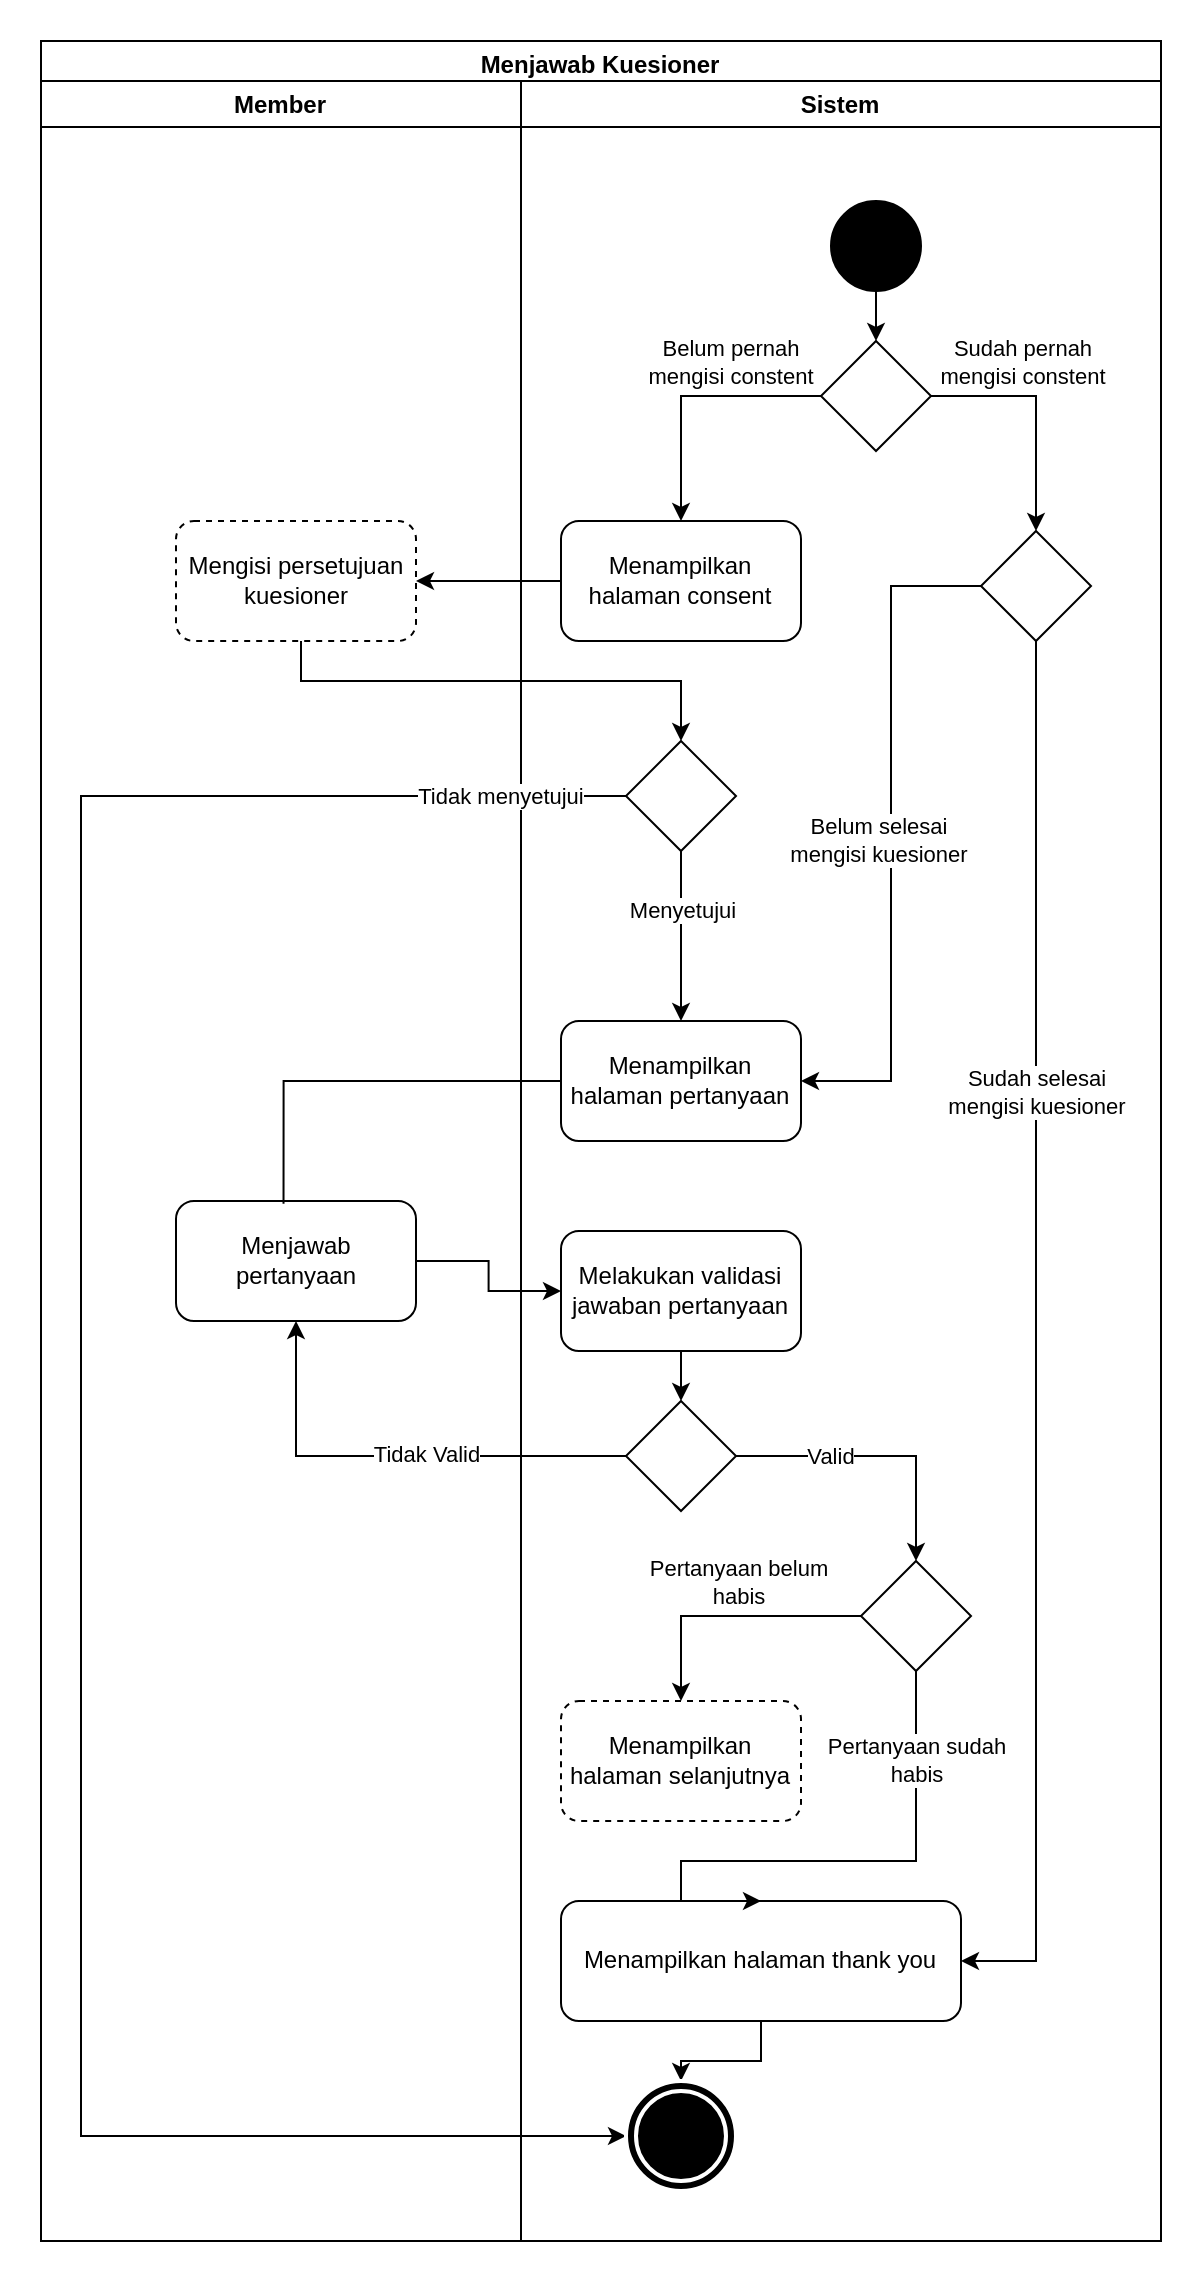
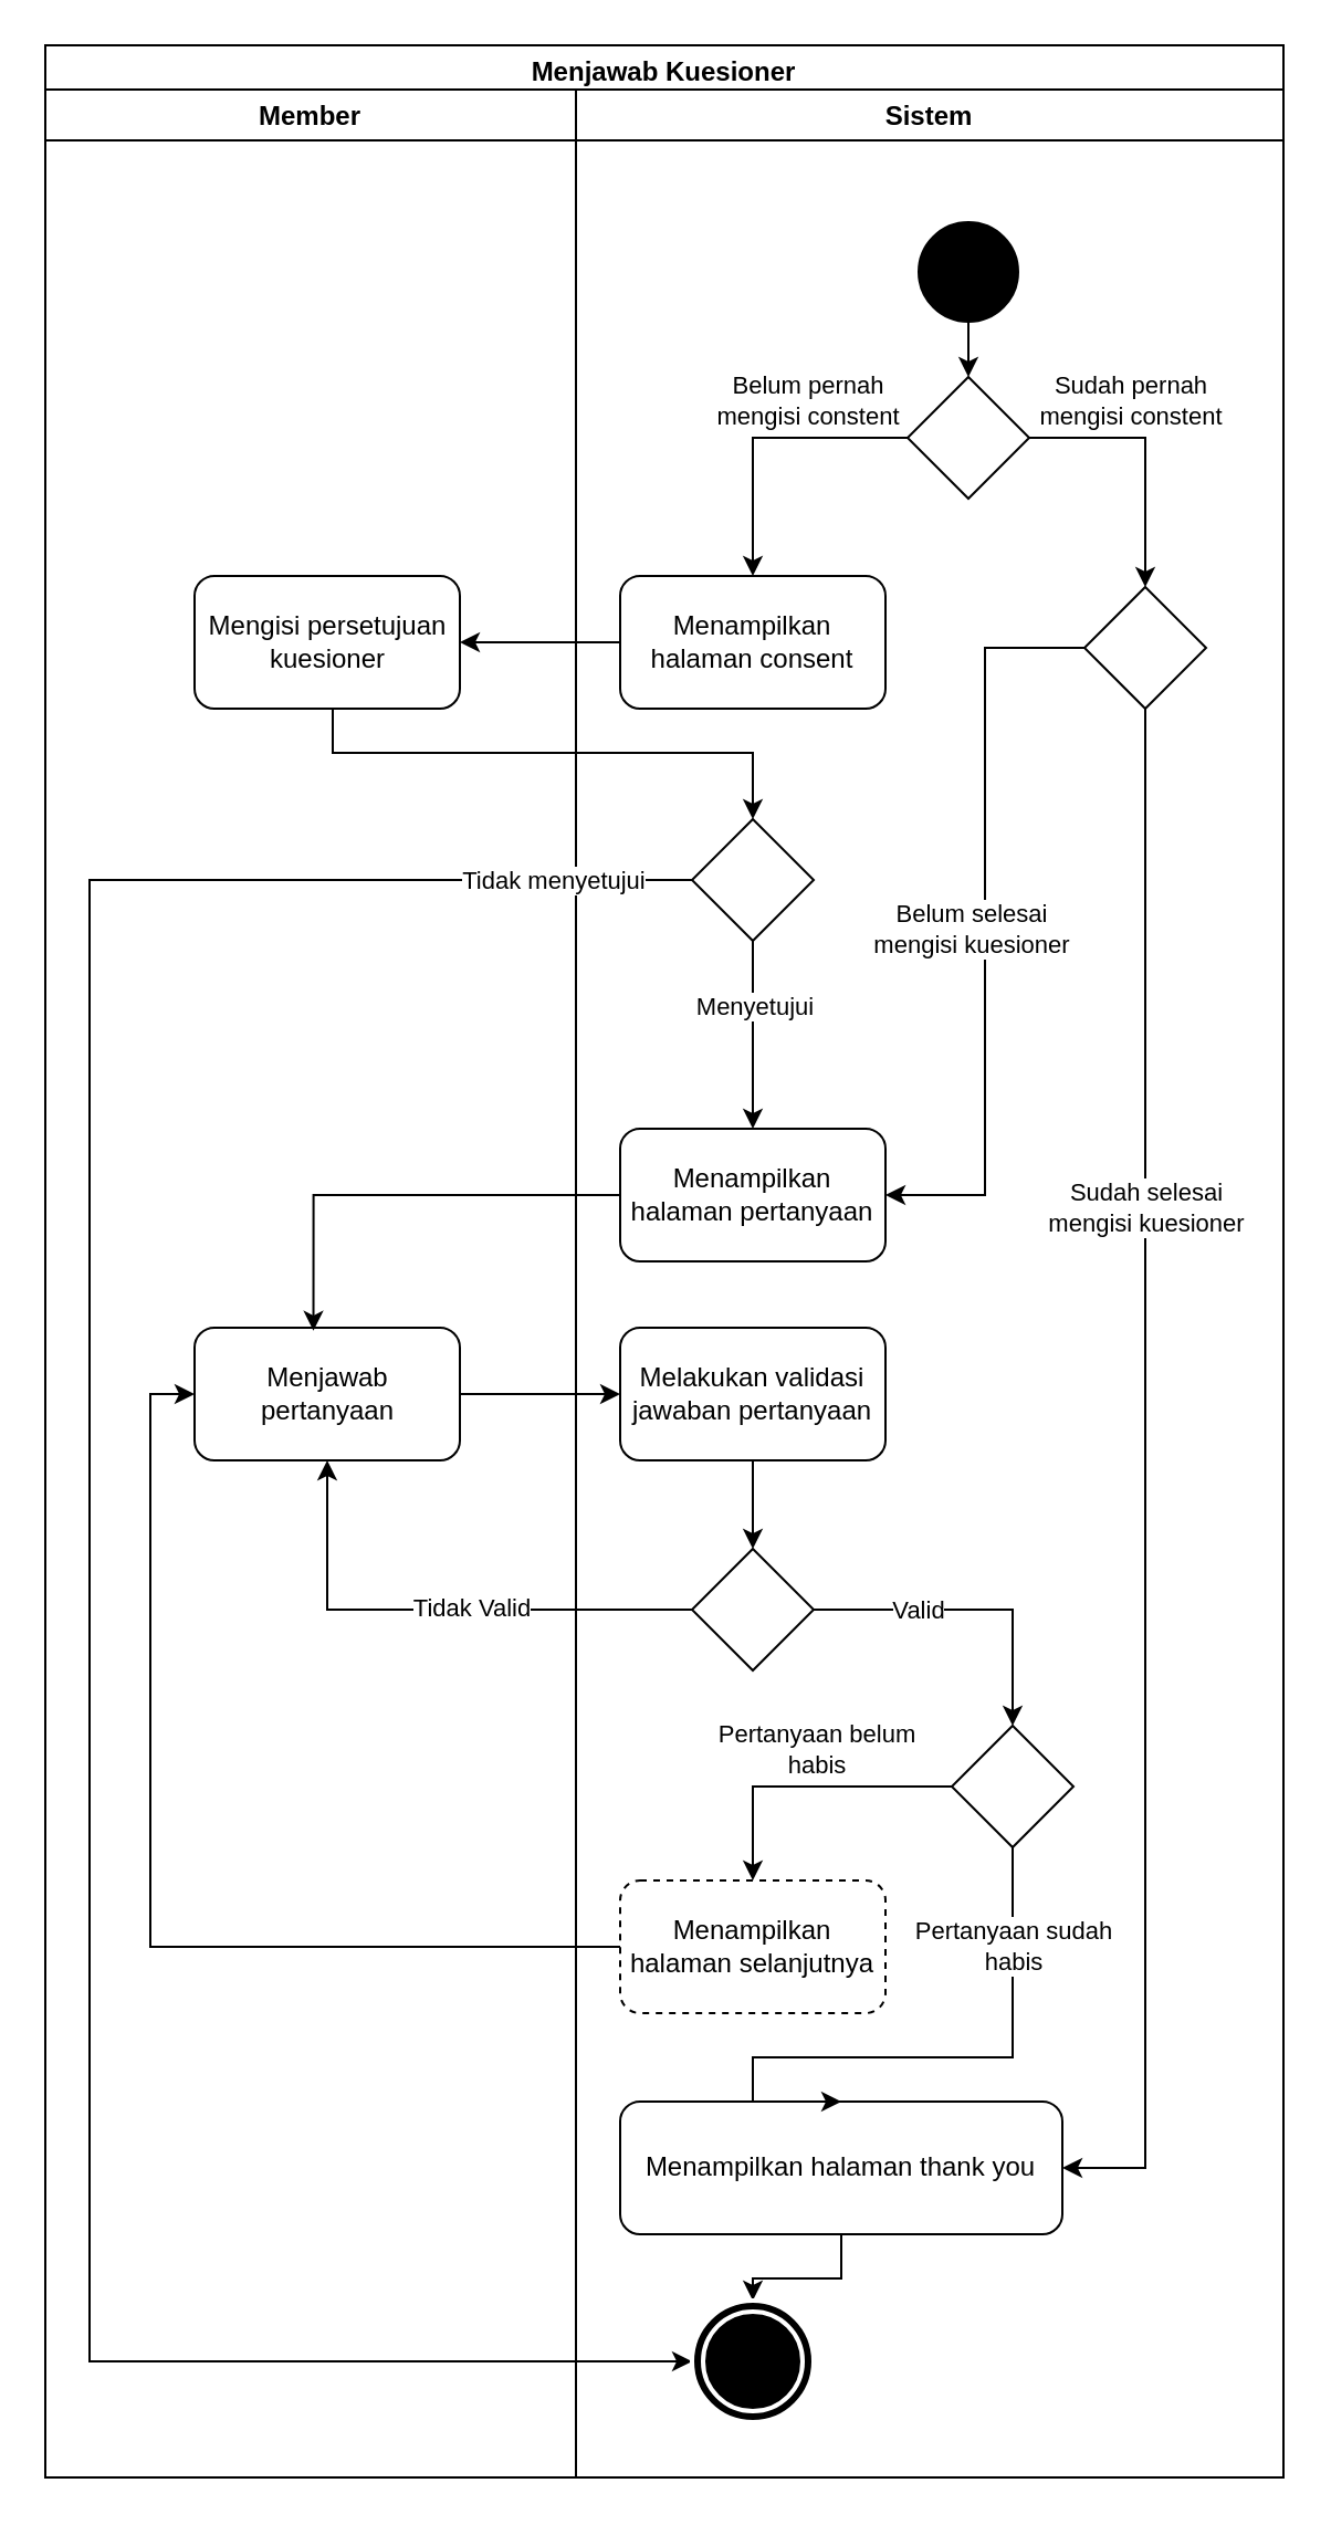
  <mxCell id="0" />
  <mxCell id="1" parent="0" />
  <mxCell id="2" value="Menjawab Kuesioner" style="swimlane;fillColor=none;" parent="1" vertex="1"><mxGeometry x="20" y="20" width="560" height="1100" as="geometry" /></mxCell>
  <mxCell id="3" value="Member" style="swimlane;" parent="2" vertex="1"><mxGeometry y="20" width="240" height="1080" as="geometry" /></mxCell>
  <mxCell id="4" value="Menjawab pertanyaan" style="rounded=1;whiteSpace=wrap;html=1;fillColor=none;" parent="3" vertex="1"><mxGeometry x="67.5" y="560" width="120" height="60" as="geometry" /></mxCell>
- <mxCell id="5" value="Mengisi persetujuan kuesioner" style="rounded=1;whiteSpace=wrap;html=1;fillColor=none;dashed=1;" parent="3" vertex="1"><mxGeometry x="67.5" y="220" width="120" height="60" as="geometry" /></mxCell>
+ <mxCell id="5" value="Mengisi persetujuan kuesioner" style="rounded=1;whiteSpace=wrap;html=1;fillColor=none;" parent="3" vertex="1"><mxGeometry x="67.5" y="220" width="120" height="60" as="geometry" /></mxCell>
  <mxCell id="6" value="Sistem" style="swimlane;startSize=23;" parent="2" vertex="1"><mxGeometry x="240" y="20" width="320" height="1080" as="geometry" /></mxCell>
  <mxCell id="7" style="edgeStyle=orthogonalEdgeStyle;rounded=0;orthogonalLoop=1;jettySize=auto;html=1;entryX=1;entryY=0.5;entryDx=0;entryDy=0;" parent="6" source="11" target="34" edge="1"><mxGeometry relative="1" as="geometry" /></mxCell>
  <mxCell id="8" value="Belum selesai&lt;br&gt;mengisi kuesioner" style="edgeLabel;html=1;align=center;verticalAlign=middle;resizable=0;points=[];" parent="7" vertex="1" connectable="0"><mxGeometry x="-0.181" y="-2" relative="1" as="geometry"><mxPoint x="-5" y="34" as="offset" /></mxGeometry></mxCell>
  <mxCell id="9" style="edgeStyle=orthogonalEdgeStyle;rounded=0;orthogonalLoop=1;jettySize=auto;html=1;entryX=1;entryY=0.5;entryDx=0;entryDy=0;" parent="6" source="11" target="36" edge="1"><mxGeometry relative="1" as="geometry"><Array as="points"><mxPoint x="258" y="940" /></Array></mxGeometry></mxCell>
  <mxCell id="10" value="Sudah selesai&lt;br&gt;mengisi kuesioner" style="edgeLabel;html=1;align=center;verticalAlign=middle;resizable=0;points=[];" parent="9" vertex="1" connectable="0"><mxGeometry x="-0.374" y="4" relative="1" as="geometry"><mxPoint x="-4" y="7" as="offset" /></mxGeometry></mxCell>
  <mxCell id="11" value="" style="rhombus;whiteSpace=wrap;html=1;fillColor=none;" parent="6" vertex="1"><mxGeometry x="230" y="225" width="55" height="55" as="geometry" /></mxCell>
  <mxCell id="12" style="edgeStyle=orthogonalEdgeStyle;rounded=0;orthogonalLoop=1;jettySize=auto;html=1;entryX=0.5;entryY=0;entryDx=0;entryDy=0;" parent="6" source="15" target="27" edge="1"><mxGeometry relative="1" as="geometry" /></mxCell>
  <mxCell id="13" value="Belum pernah&lt;br&gt;mengisi constent" style="edgeLabel;html=1;align=center;verticalAlign=middle;resizable=0;points=[];" parent="12" vertex="1" connectable="0"><mxGeometry x="-0.312" relative="1" as="geometry"><mxPoint y="-17" as="offset" /></mxGeometry></mxCell>
  <mxCell id="14" style="edgeStyle=orthogonalEdgeStyle;rounded=0;orthogonalLoop=1;jettySize=auto;html=1;entryX=0.5;entryY=0;entryDx=0;entryDy=0;" parent="6" source="15" target="11" edge="1"><mxGeometry relative="1" as="geometry" /></mxCell>
  <mxCell id="15" value="" style="rhombus;whiteSpace=wrap;html=1;fillColor=none;" parent="6" vertex="1"><mxGeometry x="150" y="130" width="55" height="55" as="geometry" /></mxCell>
  <mxCell id="16" style="edgeStyle=orthogonalEdgeStyle;rounded=0;orthogonalLoop=1;jettySize=auto;html=1;entryX=0.5;entryY=0;entryDx=0;entryDy=0;" parent="6" source="18" target="25" edge="1"><mxGeometry relative="1" as="geometry"><Array as="points"><mxPoint x="198" y="688" /></Array></mxGeometry></mxCell>
  <mxCell id="17" value="Valid" style="edgeLabel;html=1;align=center;verticalAlign=middle;resizable=0;points=[];" parent="16" vertex="1" connectable="0"><mxGeometry x="-0.281" y="2" relative="1" as="geometry"><mxPoint x="-4" y="2" as="offset" /></mxGeometry></mxCell>
  <mxCell id="18" value="" style="rhombus;whiteSpace=wrap;html=1;fillColor=none;" parent="6" vertex="1"><mxGeometry x="52.5" y="660" width="55" height="55" as="geometry" /></mxCell>
  <mxCell id="19" style="edgeStyle=orthogonalEdgeStyle;rounded=0;orthogonalLoop=1;jettySize=auto;html=1;" parent="6" source="20" target="18" edge="1"><mxGeometry relative="1" as="geometry" /></mxCell>
- <mxCell id="20" value="Melakukan validasi jawaban pertanyaan" style="rounded=1;whiteSpace=wrap;html=1;fillColor=none;" parent="6" vertex="1"><mxGeometry x="20" y="575" width="120" height="60" as="geometry" /></mxCell>
+ <mxCell id="20" value="Melakukan validasi jawaban pertanyaan" style="rounded=1;whiteSpace=wrap;html=1;fillColor=none;" parent="6" vertex="1"><mxGeometry x="20" y="560" width="120" height="60" as="geometry" /></mxCell>
  <mxCell id="21" style="edgeStyle=orthogonalEdgeStyle;rounded=0;orthogonalLoop=1;jettySize=auto;html=1;entryX=0.5;entryY=0;entryDx=0;entryDy=0;" parent="6" source="25" target="26" edge="1"><mxGeometry relative="1" as="geometry" /></mxCell>
  <mxCell id="22" value="Pertanyaan belum&lt;br&gt;habis" style="edgeLabel;html=1;align=center;verticalAlign=middle;resizable=0;points=[];" parent="21" vertex="1" connectable="0"><mxGeometry x="0.005" y="-4" relative="1" as="geometry"><mxPoint x="5" y="-13" as="offset" /></mxGeometry></mxCell>
  <mxCell id="23" style="edgeStyle=orthogonalEdgeStyle;rounded=0;orthogonalLoop=1;jettySize=auto;html=1;entryX=0.5;entryY=0;entryDx=0;entryDy=0;" parent="6" source="25" target="36" edge="1"><mxGeometry relative="1" as="geometry"><Array as="points"><mxPoint x="198" y="890" /><mxPoint x="80" y="890" /></Array></mxGeometry></mxCell>
  <mxCell id="24" value="Pertanyaan sudah&lt;br&gt;habis" style="edgeLabel;html=1;align=center;verticalAlign=middle;resizable=0;points=[];" parent="23" vertex="1" connectable="0"><mxGeometry x="-0.759" y="-3" relative="1" as="geometry"><mxPoint x="3" y="11" as="offset" /></mxGeometry></mxCell>
  <mxCell id="25" value="" style="rhombus;whiteSpace=wrap;html=1;fillColor=none;" parent="6" vertex="1"><mxGeometry x="170" y="740" width="55" height="55" as="geometry" /></mxCell>
  <mxCell id="26" value="Menampilkan halaman selanjutnya" style="rounded=1;whiteSpace=wrap;html=1;fillColor=none;dashed=1;" parent="6" vertex="1"><mxGeometry x="20" y="810.0" width="120" height="60" as="geometry" /></mxCell>
  <mxCell id="27" value="Menampilkan halaman consent" style="rounded=1;whiteSpace=wrap;html=1;fillColor=none;" parent="6" vertex="1"><mxGeometry x="20" y="220" width="120" height="60" as="geometry" /></mxCell>
  <mxCell id="28" value="Sudah pernah&lt;br&gt;mengisi constent" style="edgeLabel;html=1;align=center;verticalAlign=middle;resizable=0;points=[];" parent="6" vertex="1" connectable="0"><mxGeometry x="250" y="140" as="geometry" /></mxCell>
  <mxCell id="29" style="edgeStyle=orthogonalEdgeStyle;rounded=0;orthogonalLoop=1;jettySize=auto;html=1;" parent="6" source="33" target="34" edge="1"><mxGeometry relative="1" as="geometry"><Array as="points"><mxPoint x="80" y="450" /><mxPoint x="80" y="450" /></Array></mxGeometry></mxCell>
  <mxCell id="30" value="Menyetujui" style="edgeLabel;html=1;align=center;verticalAlign=middle;resizable=0;points=[];" parent="29" vertex="1" connectable="0"><mxGeometry x="-0.309" relative="1" as="geometry"><mxPoint as="offset" /></mxGeometry></mxCell>
  <mxCell id="31" style="edgeStyle=orthogonalEdgeStyle;rounded=0;orthogonalLoop=1;jettySize=auto;html=1;entryX=0;entryY=0.5;entryDx=0;entryDy=0;" edge="1" parent="6" source="33" target="37"><mxGeometry relative="1" as="geometry"><Array as="points"><mxPoint x="-220" y="358" /><mxPoint x="-220" y="1028" /></Array></mxGeometry></mxCell>
  <mxCell id="32" value="Tidak menyetujui" style="edgeLabel;html=1;align=center;verticalAlign=middle;resizable=0;points=[];" vertex="1" connectable="0" parent="31"><mxGeometry x="-0.839" y="2" relative="1" as="geometry"><mxPoint x="35" y="-2" as="offset" /></mxGeometry></mxCell>
  <mxCell id="33" value="" style="rhombus;whiteSpace=wrap;html=1;fillColor=none;" parent="6" vertex="1"><mxGeometry x="52.5" y="330" width="55" height="55" as="geometry" /></mxCell>
  <mxCell id="34" value="Menampilkan halaman pertanyaan" style="rounded=1;whiteSpace=wrap;html=1;fillColor=none;" parent="6" vertex="1"><mxGeometry x="20" y="470" width="120" height="60" as="geometry" /></mxCell>
  <mxCell id="35" style="edgeStyle=orthogonalEdgeStyle;rounded=0;orthogonalLoop=1;jettySize=auto;html=1;" parent="6" source="36" target="37" edge="1"><mxGeometry relative="1" as="geometry" /></mxCell>
  <mxCell id="36" value="Menampilkan halaman thank you" style="rounded=1;whiteSpace=wrap;html=1;fillColor=none;" parent="6" vertex="1"><mxGeometry x="20" y="910" width="200" height="60" as="geometry" /></mxCell>
  <mxCell id="37" value="" style="ellipse;shape=doubleEllipse;whiteSpace=wrap;html=1;aspect=fixed;fillColor=#000000;strokeColor=#FFFFFF;strokeWidth=2;" parent="6" vertex="1"><mxGeometry x="52.5" y="1000" width="55" height="55" as="geometry" /></mxCell>
  <mxCell id="38" style="edgeStyle=orthogonalEdgeStyle;rounded=0;orthogonalLoop=1;jettySize=auto;html=1;" edge="1" parent="6" source="39" target="15"><mxGeometry relative="1" as="geometry" /></mxCell>
  <mxCell id="39" value="" style="ellipse;whiteSpace=wrap;html=1;aspect=fixed;fillColor=#000000;" parent="6" vertex="1"><mxGeometry x="155" y="60" width="45" height="45" as="geometry" /></mxCell>
  <mxCell id="40" style="edgeStyle=orthogonalEdgeStyle;rounded=0;orthogonalLoop=1;jettySize=auto;html=1;" parent="2" source="27" target="5" edge="1"><mxGeometry relative="1" as="geometry" /></mxCell>
- <mxCell id="41" style="edgeStyle=orthogonalEdgeStyle;rounded=0;orthogonalLoop=1;jettySize=auto;html=1;entryX=0.448;entryY=0.023;entryDx=0;entryDy=0;entryPerimeter=0;endArrow=none;" parent="2" source="34" target="4" edge="1"><mxGeometry relative="1" as="geometry" /></mxCell>
+ <mxCell id="41" style="edgeStyle=orthogonalEdgeStyle;rounded=0;orthogonalLoop=1;jettySize=auto;html=1;entryX=0.448;entryY=0.023;entryDx=0;entryDy=0;entryPerimeter=0;" parent="2" source="34" target="4" edge="1"><mxGeometry relative="1" as="geometry" /></mxCell>
  <mxCell id="42" style="edgeStyle=orthogonalEdgeStyle;rounded=0;orthogonalLoop=1;jettySize=auto;html=1;" parent="2" source="4" target="20" edge="1"><mxGeometry relative="1" as="geometry" /></mxCell>
  <mxCell id="43" style="edgeStyle=orthogonalEdgeStyle;rounded=0;orthogonalLoop=1;jettySize=auto;html=1;entryX=0.5;entryY=1;entryDx=0;entryDy=0;" parent="2" source="18" target="4" edge="1"><mxGeometry relative="1" as="geometry" /></mxCell>
  <mxCell id="44" value="Tidak Valid" style="edgeLabel;html=1;align=center;verticalAlign=middle;resizable=0;points=[];" parent="43" vertex="1" connectable="0"><mxGeometry x="-0.139" y="-1" relative="1" as="geometry"><mxPoint as="offset" /></mxGeometry></mxCell>
+ <mxCell id="45" style="edgeStyle=orthogonalEdgeStyle;rounded=0;orthogonalLoop=1;jettySize=auto;html=1;entryX=0;entryY=0.5;entryDx=0;entryDy=0;" parent="2" source="26" target="4" edge="1"><mxGeometry relative="1" as="geometry" /></mxCell>
  <mxCell id="46" style="edgeStyle=orthogonalEdgeStyle;rounded=0;orthogonalLoop=1;jettySize=auto;html=1;entryX=0.5;entryY=0;entryDx=0;entryDy=0;" edge="1" parent="2" source="5" target="33"><mxGeometry relative="1" as="geometry"><Array as="points"><mxPoint x="130" y="320" /><mxPoint x="320" y="320" /></Array></mxGeometry></mxCell>
